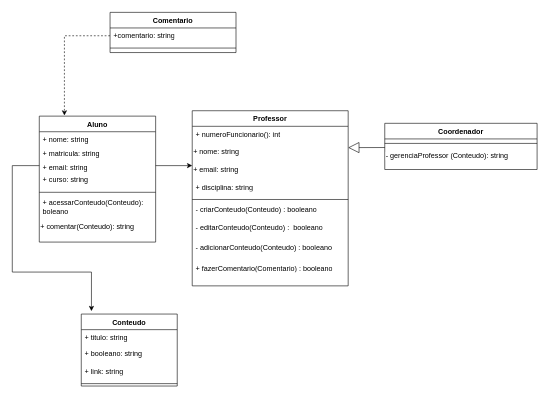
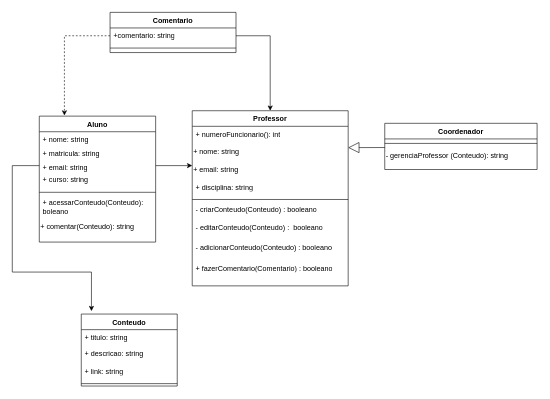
  <mxCell id="0" />
  <mxCell id="1" parent="0" />
  <mxCell id="2" value="Aluno" style="swimlane;fontStyle=1;align=center;verticalAlign=top;childLayout=stackLayout;horizontal=1;startSize=26;horizontalStack=0;resizeParent=1;resizeParentMax=0;resizeLast=0;collapsible=1;marginBottom=0;whiteSpace=wrap;html=1;" vertex="1" parent="1"><mxGeometry x="65" y="193" width="194" height="210" as="geometry"><mxRectangle x="-786" y="-522" width="66" height="26" as="alternateBounds" /></mxGeometry></mxCell>
  <mxCell id="3" value="&lt;div&gt;+ nome: string&lt;/div&gt;" style="text;strokeColor=none;fillColor=none;align=left;verticalAlign=top;spacingLeft=4;spacingRight=4;overflow=hidden;rotatable=0;points=[[0,0.5],[1,0.5]];portConstraint=eastwest;whiteSpace=wrap;html=1;" vertex="1" parent="2"><mxGeometry y="26" width="194" height="23" as="geometry" /></mxCell>
  <mxCell id="4" value="&lt;div&gt;+ matricula: string&lt;/div&gt;&lt;div&gt;&lt;br&gt;&lt;/div&gt;&lt;div&gt;&lt;br&gt;&lt;/div&gt;&lt;div&gt;&lt;br&gt;&lt;/div&gt;&lt;div&gt;&lt;br&gt;&lt;/div&gt;&lt;div&gt;&lt;br&gt;&lt;/div&gt;" style="text;strokeColor=none;fillColor=none;align=left;verticalAlign=top;spacingLeft=4;spacingRight=4;overflow=hidden;rotatable=0;points=[[0,0.5],[1,0.5]];portConstraint=eastwest;whiteSpace=wrap;html=1;" vertex="1" parent="2"><mxGeometry y="49" width="194" height="23" as="geometry" /></mxCell>
  <mxCell id="5" value="&lt;div&gt;+ email: string&lt;/div&gt;&lt;div&gt;&lt;br&gt;&lt;/div&gt;&lt;div&gt;&lt;br&gt;&lt;/div&gt;&lt;div&gt;&lt;br&gt;&lt;/div&gt;&lt;div&gt;&lt;br&gt;&lt;/div&gt;&lt;div&gt;&lt;br&gt;&lt;/div&gt;" style="text;strokeColor=none;fillColor=none;align=left;verticalAlign=top;spacingLeft=4;spacingRight=4;overflow=hidden;rotatable=0;points=[[0,0.5],[1,0.5]];portConstraint=eastwest;whiteSpace=wrap;html=1;" vertex="1" parent="2"><mxGeometry y="72" width="194" height="21" as="geometry" /></mxCell>
  <mxCell id="6" value="&lt;div&gt;+ curso: string&lt;/div&gt;" style="text;strokeColor=none;fillColor=none;align=left;verticalAlign=top;spacingLeft=4;spacingRight=4;overflow=hidden;rotatable=0;points=[[0,0.5],[1,0.5]];portConstraint=eastwest;whiteSpace=wrap;html=1;" vertex="1" parent="2"><mxGeometry y="93" width="194" height="30" as="geometry" /></mxCell>
  <mxCell id="7" value="" style="line;strokeWidth=1;fillColor=none;align=left;verticalAlign=middle;spacingTop=-1;spacingLeft=3;spacingRight=3;rotatable=0;labelPosition=right;points=[];portConstraint=eastwest;strokeColor=inherit;" vertex="1" parent="2"><mxGeometry y="123" width="194" height="8" as="geometry" /></mxCell>
  <mxCell id="8" value="+ acessarConteudo(Conteudo): boleano&lt;div&gt;&lt;br&gt;&lt;/div&gt;&lt;div&gt;&lt;br&gt;&lt;/div&gt;&lt;div&gt;&lt;br&gt;&lt;/div&gt;" style="text;strokeColor=none;fillColor=none;align=left;verticalAlign=top;spacingLeft=4;spacingRight=4;overflow=hidden;rotatable=0;points=[[0,0.5],[1,0.5]];portConstraint=eastwest;whiteSpace=wrap;html=1;" vertex="1" parent="2"><mxGeometry y="131" width="194" height="39" as="geometry" /></mxCell>
  <mxCell id="9" value="&lt;span style=&quot;color: rgb(0, 0, 0); font-family: Helvetica; font-size: 12px; font-style: normal; font-variant-ligatures: normal; font-variant-caps: normal; font-weight: 400; letter-spacing: normal; orphans: 2; text-align: left; text-indent: 0px; text-transform: none; widows: 2; word-spacing: 0px; -webkit-text-stroke-width: 0px; white-space: normal; background-color: rgb(255, 255, 255); text-decoration-thickness: initial; text-decoration-style: initial; text-decoration-color: initial; display: inline !important; float: none;&quot;&gt;+ comentar(Conteudo): string&lt;/span&gt;" style="text;whiteSpace=wrap;html=1;" vertex="1" parent="2"><mxGeometry y="170" width="194" height="40" as="geometry" /></mxCell>
  <mxCell id="10" value="Professor" style="swimlane;fontStyle=1;align=center;verticalAlign=top;childLayout=stackLayout;horizontal=1;startSize=26;horizontalStack=0;resizeParent=1;resizeParentMax=0;resizeLast=0;collapsible=1;marginBottom=0;whiteSpace=wrap;html=1;" vertex="1" parent="1"><mxGeometry x="320" y="184" width="260" height="292" as="geometry" /></mxCell>
  <mxCell id="11" value="+ numeroFuncionario(): int" style="text;strokeColor=none;fillColor=none;align=left;verticalAlign=top;spacingLeft=4;spacingRight=4;overflow=hidden;rotatable=0;points=[[0,0.5],[1,0.5]];portConstraint=eastwest;whiteSpace=wrap;html=1;" vertex="1" parent="10"><mxGeometry y="26" width="260" height="28" as="geometry" /></mxCell>
  <mxCell id="12" value="&lt;span style=&quot;color: rgb(0, 0, 0); font-family: Helvetica; font-size: 12px; font-style: normal; font-variant-ligatures: normal; font-variant-caps: normal; font-weight: 400; letter-spacing: normal; orphans: 2; text-align: left; text-indent: 0px; text-transform: none; widows: 2; word-spacing: 0px; -webkit-text-stroke-width: 0px; white-space: normal; background-color: rgb(255, 255, 255); text-decoration-thickness: initial; text-decoration-style: initial; text-decoration-color: initial; display: inline !important; float: none;&quot;&gt;+ nome: string&lt;/span&gt;&lt;div&gt;&lt;br&gt;&lt;/div&gt;" style="text;whiteSpace=wrap;html=1;" vertex="1" parent="10"><mxGeometry y="54" width="260" height="30" as="geometry" /></mxCell>
  <mxCell id="13" value="&lt;span style=&quot;color: rgb(0, 0, 0); font-family: Helvetica; font-size: 12px; font-style: normal; font-variant-ligatures: normal; font-variant-caps: normal; font-weight: 400; letter-spacing: normal; orphans: 2; text-align: left; text-indent: 0px; text-transform: none; widows: 2; word-spacing: 0px; -webkit-text-stroke-width: 0px; white-space: normal; background-color: rgb(255, 255, 255); text-decoration-thickness: initial; text-decoration-style: initial; text-decoration-color: initial; display: inline !important; float: none;&quot;&gt;+ email: string&lt;/span&gt;&lt;div&gt;&lt;br&gt;&lt;/div&gt;" style="text;whiteSpace=wrap;html=1;" vertex="1" parent="10"><mxGeometry y="84" width="260" height="30" as="geometry" /></mxCell>
  <mxCell id="14" value="&lt;div&gt;+ disciplina: string&lt;/div&gt;" style="text;strokeColor=none;fillColor=none;align=left;verticalAlign=top;spacingLeft=4;spacingRight=4;overflow=hidden;rotatable=0;points=[[0,0.5],[1,0.5]];portConstraint=eastwest;whiteSpace=wrap;html=1;" vertex="1" parent="10"><mxGeometry y="114" width="260" height="30" as="geometry" /></mxCell>
  <mxCell id="15" value="" style="line;strokeWidth=1;fillColor=none;align=left;verticalAlign=middle;spacingTop=-1;spacingLeft=3;spacingRight=3;rotatable=0;labelPosition=right;points=[];portConstraint=eastwest;strokeColor=inherit;" vertex="1" parent="10"><mxGeometry y="144" width="260" height="8" as="geometry" /></mxCell>
  <mxCell id="16" value="- criarConteudo(Conteudo) : booleano" style="text;strokeColor=none;fillColor=none;align=left;verticalAlign=top;spacingLeft=4;spacingRight=4;overflow=hidden;rotatable=0;points=[[0,0.5],[1,0.5]];portConstraint=eastwest;whiteSpace=wrap;html=1;" vertex="1" parent="10"><mxGeometry y="152" width="260" height="30" as="geometry" /></mxCell>
  <mxCell id="17" style="edgeStyle=orthogonalEdgeStyle;rounded=0;orthogonalLoop=1;jettySize=auto;html=1;exitX=0.5;exitY=1;exitDx=0;exitDy=0;" edge="1" parent="10"><mxGeometry relative="1" as="geometry"><mxPoint x="80" y="174" as="sourcePoint" /><mxPoint x="80" y="174" as="targetPoint" /></mxGeometry></mxCell>
  <mxCell id="18" value="- editarConteudo(Conteudo) :&amp;nbsp; booleano" style="text;strokeColor=none;fillColor=none;align=left;verticalAlign=top;spacingLeft=4;spacingRight=4;overflow=hidden;rotatable=0;points=[[0,0.5],[1,0.5]];portConstraint=eastwest;whiteSpace=wrap;html=1;" vertex="1" parent="10"><mxGeometry y="182" width="260" height="33" as="geometry" /></mxCell>
  <mxCell id="19" value="&lt;div&gt;- adicionarConteudo(Conteudo) : booleano&lt;/div&gt;&lt;div&gt;&lt;br&gt;&lt;/div&gt;" style="text;strokeColor=none;fillColor=none;align=left;verticalAlign=top;spacingLeft=4;spacingRight=4;overflow=hidden;rotatable=0;points=[[0,0.5],[1,0.5]];portConstraint=eastwest;whiteSpace=wrap;html=1;" vertex="1" parent="10"><mxGeometry y="215" width="260" height="34" as="geometry" /></mxCell>
  <mxCell id="20" value="+ fazerComentario(Comentario) : booleano" style="text;strokeColor=none;fillColor=none;align=left;verticalAlign=top;spacingLeft=4;spacingRight=4;overflow=hidden;rotatable=0;points=[[0,0.5],[1,0.5]];portConstraint=eastwest;whiteSpace=wrap;html=1;" vertex="1" parent="10"><mxGeometry y="249" width="260" height="43" as="geometry" /></mxCell>
  <mxCell id="21" value="Coordenador" style="swimlane;fontStyle=1;align=center;verticalAlign=top;childLayout=stackLayout;horizontal=1;startSize=26;horizontalStack=0;resizeParent=1;resizeParentMax=0;resizeLast=0;collapsible=1;marginBottom=0;whiteSpace=wrap;html=1;" vertex="1" parent="1"><mxGeometry x="641" y="205" width="254" height="77" as="geometry" /></mxCell>
  <mxCell id="22" value="" style="line;strokeWidth=1;fillColor=none;align=left;verticalAlign=middle;spacingTop=-1;spacingLeft=3;spacingRight=3;rotatable=0;labelPosition=right;points=[];portConstraint=eastwest;strokeColor=inherit;" vertex="1" parent="21"><mxGeometry y="26" width="254" height="15" as="geometry" /></mxCell>
  <mxCell id="23" value="&lt;span style=&quot;color: rgb(0, 0, 0); font-family: Helvetica; font-size: 12px; font-style: normal; font-variant-ligatures: normal; font-variant-caps: normal; font-weight: 400; letter-spacing: normal; orphans: 2; text-align: left; text-indent: 0px; text-transform: none; widows: 2; word-spacing: 0px; -webkit-text-stroke-width: 0px; white-space: normal; background-color: rgb(255, 255, 255); text-decoration-thickness: initial; text-decoration-style: initial; text-decoration-color: initial; display: inline !important; float: none;&quot;&gt;- gerenciaProfessor (Conteudo): string&lt;/span&gt;&lt;div&gt;&lt;span style=&quot;color: rgb(0, 0, 0); font-family: Helvetica; font-size: 12px; font-style: normal; font-variant-ligatures: normal; font-variant-caps: normal; font-weight: 400; letter-spacing: normal; orphans: 2; text-align: left; text-indent: 0px; text-transform: none; widows: 2; word-spacing: 0px; -webkit-text-stroke-width: 0px; white-space: normal; background-color: rgb(255, 255, 255); text-decoration-thickness: initial; text-decoration-style: initial; text-decoration-color: initial; display: inline !important; float: none;&quot;&gt;&lt;br&gt;&lt;/span&gt;&lt;/div&gt;&lt;div&gt;&lt;br&gt;&lt;/div&gt;" style="text;whiteSpace=wrap;html=1;" vertex="1" parent="21"><mxGeometry y="41" width="254" height="36" as="geometry" /></mxCell>
  <mxCell id="24" value="Conteudo" style="swimlane;fontStyle=1;align=center;verticalAlign=top;childLayout=stackLayout;horizontal=1;startSize=26;horizontalStack=0;resizeParent=1;resizeParentMax=0;resizeLast=0;collapsible=1;marginBottom=0;whiteSpace=wrap;html=1;" vertex="1" parent="1"><mxGeometry x="135" y="523" width="160" height="120" as="geometry" /></mxCell>
  <mxCell id="25" value="+ titulo: string&lt;div&gt;&lt;br&gt;&lt;/div&gt;&lt;div&gt;&lt;br&gt;&lt;/div&gt;" style="text;strokeColor=none;fillColor=none;align=left;verticalAlign=top;spacingLeft=4;spacingRight=4;overflow=hidden;rotatable=0;points=[[0,0.5],[1,0.5]];portConstraint=eastwest;whiteSpace=wrap;html=1;" vertex="1" parent="24"><mxGeometry y="26" width="160" height="26" as="geometry" /></mxCell>
- <mxCell id="26" value="&lt;div&gt;+ booleano: string&lt;/div&gt;&lt;div&gt;&lt;br&gt;&lt;/div&gt;" style="text;strokeColor=none;fillColor=none;align=left;verticalAlign=top;spacingLeft=4;spacingRight=4;overflow=hidden;rotatable=0;points=[[0,0.5],[1,0.5]];portConstraint=eastwest;whiteSpace=wrap;html=1;" vertex="1" parent="24"><mxGeometry y="52" width="160" height="30" as="geometry" /></mxCell>
+ <mxCell id="26" value="&lt;div&gt;+ descricao: string&lt;/div&gt;&lt;div&gt;&lt;br&gt;&lt;/div&gt;" style="text;strokeColor=none;fillColor=none;align=left;verticalAlign=top;spacingLeft=4;spacingRight=4;overflow=hidden;rotatable=0;points=[[0,0.5],[1,0.5]];portConstraint=eastwest;whiteSpace=wrap;html=1;" vertex="1" parent="24"><mxGeometry y="52" width="160" height="30" as="geometry" /></mxCell>
  <mxCell id="27" value="+ link: string" style="text;strokeColor=none;fillColor=none;align=left;verticalAlign=top;spacingLeft=4;spacingRight=4;overflow=hidden;rotatable=0;points=[[0,0.5],[1,0.5]];portConstraint=eastwest;whiteSpace=wrap;html=1;" vertex="1" parent="24"><mxGeometry y="82" width="160" height="30" as="geometry" /></mxCell>
  <mxCell id="28" value="" style="line;strokeWidth=1;fillColor=none;align=left;verticalAlign=middle;spacingTop=-1;spacingLeft=3;spacingRight=3;rotatable=0;labelPosition=right;points=[];portConstraint=eastwest;strokeColor=inherit;" vertex="1" parent="24"><mxGeometry y="112" width="160" height="8" as="geometry" /></mxCell>
  <mxCell id="29" value="" style="endArrow=block;endSize=16;endFill=0;html=1;rounded=0;entryX=1;entryY=0.25;entryDx=0;entryDy=0;" edge="1" parent="1" target="12"><mxGeometry width="160" relative="1" as="geometry"><mxPoint x="641" y="245.338" as="sourcePoint" /><mxPoint x="513" y="529" as="targetPoint" /></mxGeometry></mxCell>
  <mxCell id="30" style="edgeStyle=orthogonalEdgeStyle;rounded=0;orthogonalLoop=1;jettySize=auto;html=1;entryX=0;entryY=0.25;entryDx=0;entryDy=0;" edge="1" parent="1" source="5" target="13"><mxGeometry relative="1" as="geometry" /></mxCell>
  <mxCell id="31" style="edgeStyle=orthogonalEdgeStyle;rounded=0;orthogonalLoop=1;jettySize=auto;html=1;entryX=0.106;entryY=-0.041;entryDx=0;entryDy=0;entryPerimeter=0;" edge="1" parent="1" source="5" target="24"><mxGeometry relative="1" as="geometry"><Array as="points"><mxPoint x="20" y="276" /><mxPoint x="20" y="453" /><mxPoint x="152" y="453" /></Array></mxGeometry></mxCell>
  <mxCell id="32" value="Comentario" style="swimlane;fontStyle=1;align=center;verticalAlign=top;childLayout=stackLayout;horizontal=1;startSize=26;horizontalStack=0;resizeParent=1;resizeParentMax=0;resizeLast=0;collapsible=1;marginBottom=0;whiteSpace=wrap;html=1;" vertex="1" parent="1"><mxGeometry x="183" y="20" width="210" height="67" as="geometry" /></mxCell>
  <mxCell id="33" value="+comentario: string" style="text;strokeColor=none;fillColor=none;align=left;verticalAlign=top;spacingLeft=4;spacingRight=4;overflow=hidden;rotatable=0;points=[[0,0.5],[1,0.5]];portConstraint=eastwest;whiteSpace=wrap;html=1;" vertex="1" parent="32"><mxGeometry y="26" width="210" height="26" as="geometry" /></mxCell>
  <mxCell id="34" value="" style="line;strokeWidth=1;fillColor=none;align=left;verticalAlign=middle;spacingTop=-1;spacingLeft=3;spacingRight=3;rotatable=0;labelPosition=right;points=[];portConstraint=eastwest;strokeColor=inherit;" vertex="1" parent="32"><mxGeometry y="52" width="210" height="15" as="geometry" /></mxCell>
+ <mxCell id="35" style="edgeStyle=orthogonalEdgeStyle;rounded=0;orthogonalLoop=1;jettySize=auto;html=1;" edge="1" parent="1" source="33" target="10"><mxGeometry relative="1" as="geometry" /></mxCell>
  <mxCell id="36" style="edgeStyle=orthogonalEdgeStyle;rounded=0;orthogonalLoop=1;jettySize=auto;html=1;entryX=0.216;entryY=-0.005;entryDx=0;entryDy=0;entryPerimeter=0;dashed=1;" edge="1" parent="1" source="33" target="2"><mxGeometry relative="1" as="geometry" /></mxCell>
